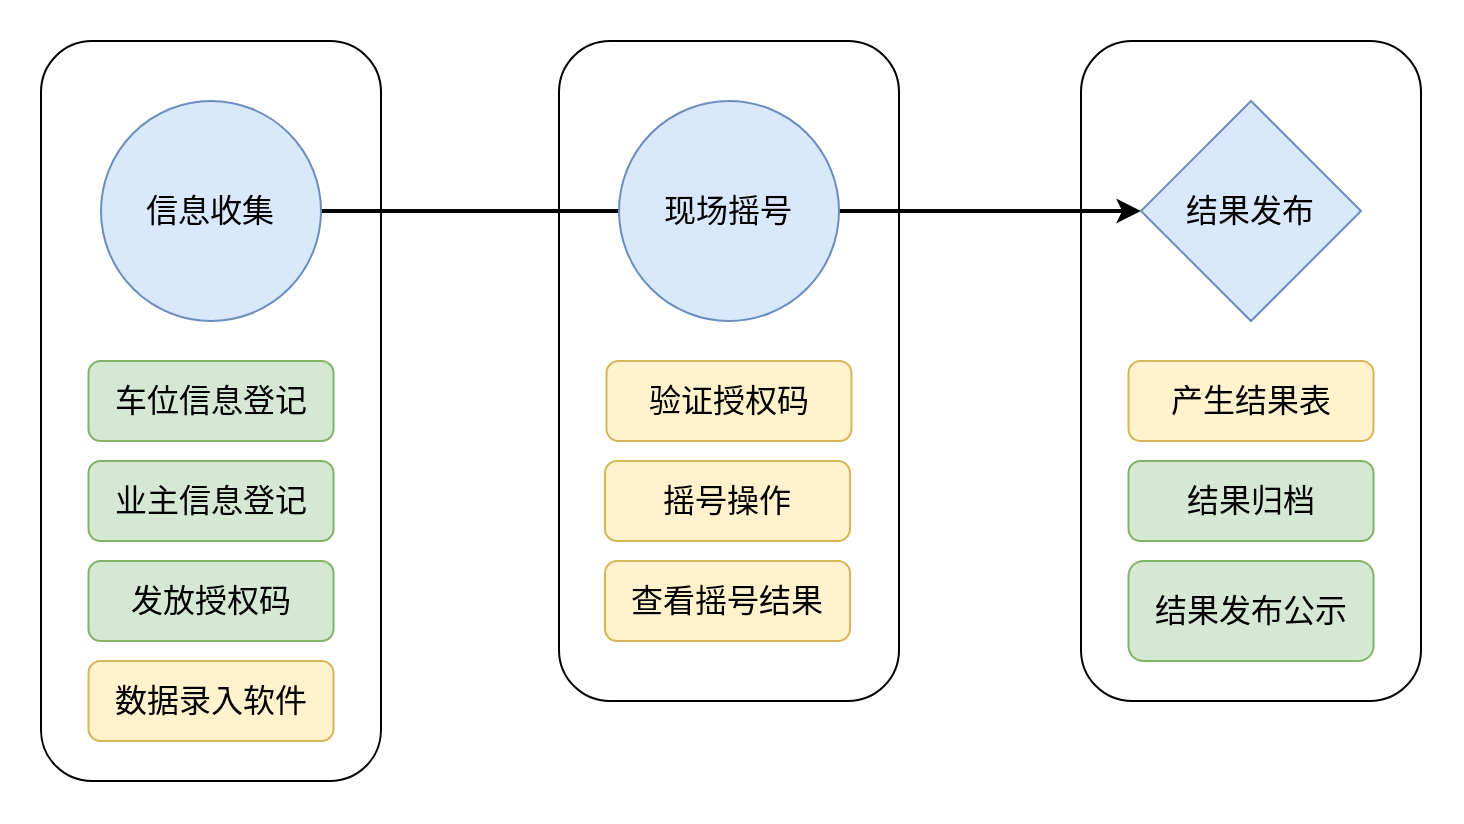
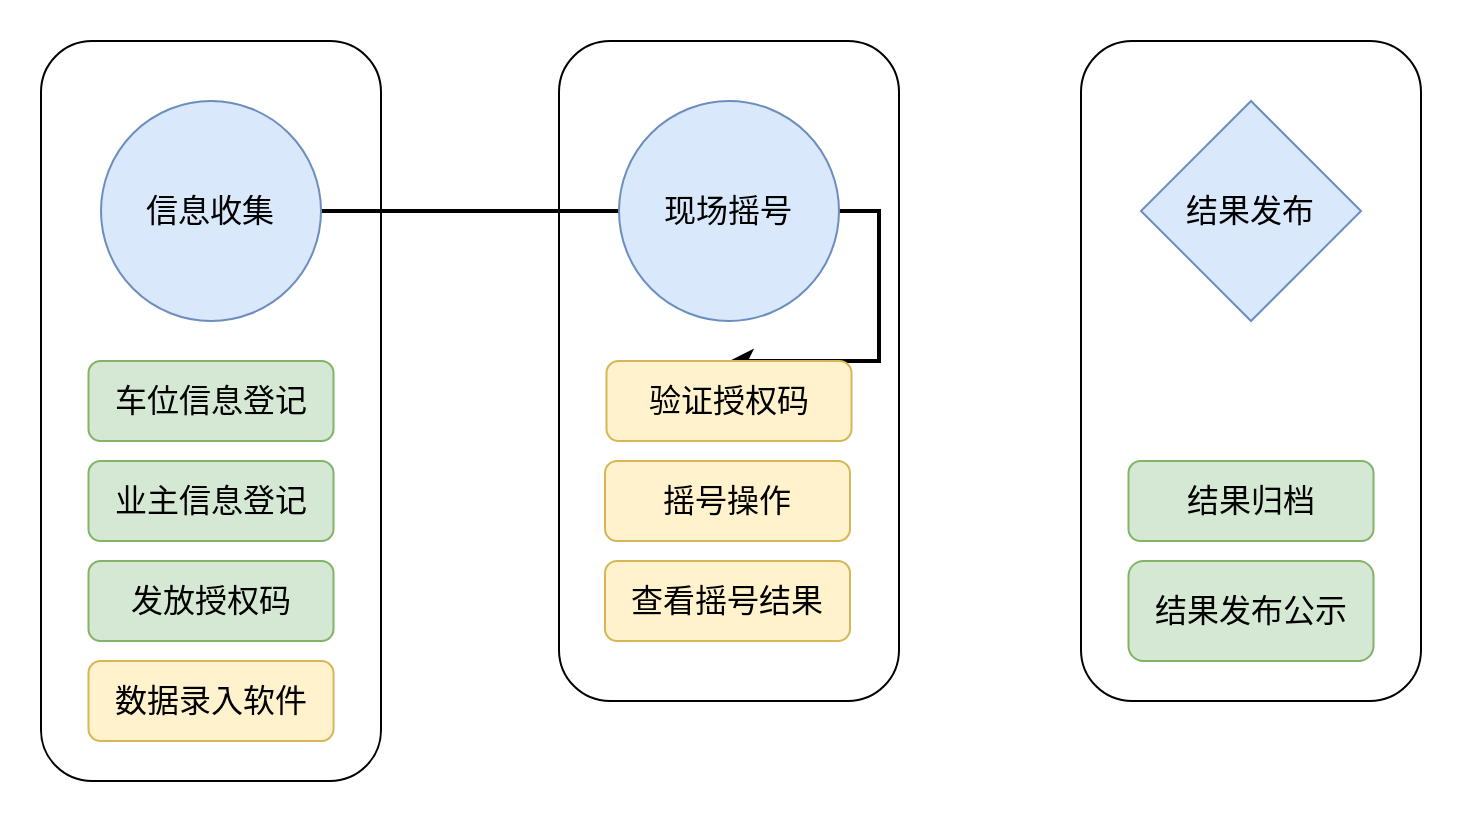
  <mxCell id="0" />
  <mxCell id="1" parent="0" />
  <mxCell id="2" value="" style="rounded=1;whiteSpace=wrap;html=1;fontSize=16;" vertex="1" parent="1"><mxGeometry x="540" y="20" width="170" height="330" as="geometry" /></mxCell>
  <mxCell id="3" value="" style="rounded=1;whiteSpace=wrap;html=1;fontSize=16;" vertex="1" parent="1"><mxGeometry x="279" y="20" width="170" height="330" as="geometry" /></mxCell>
  <mxCell id="4" value="" style="rounded=1;whiteSpace=wrap;html=1;fontSize=16;" vertex="1" parent="1"><mxGeometry x="20" y="20" width="170" height="370" as="geometry" /></mxCell>
  <mxCell id="5" style="edgeStyle=orthogonalEdgeStyle;rounded=0;orthogonalLoop=1;jettySize=auto;html=1;exitX=1;exitY=0.5;exitDx=0;exitDy=0;entryX=0;entryY=0.5;entryDx=0;entryDy=0;fontSize=16;strokeWidth=2;endArrow=none;" edge="1" parent="1" source="6" target="8"><mxGeometry relative="1" as="geometry" /></mxCell>
  <mxCell id="6" value="信息收集" style="ellipse;whiteSpace=wrap;html=1;aspect=fixed;fillColor=#dae8fc;strokeColor=#6c8ebf;fontSize=16;" vertex="1" parent="1"><mxGeometry x="50" y="50" width="110" height="110" as="geometry" /></mxCell>
- <mxCell id="7" style="edgeStyle=orthogonalEdgeStyle;rounded=0;orthogonalLoop=1;jettySize=auto;html=1;exitX=1;exitY=0.5;exitDx=0;exitDy=0;entryX=0;entryY=0.5;entryDx=0;entryDy=0;strokeWidth=2;fontSize=16;" edge="1" parent="1" source="8" target="9"><mxGeometry relative="1" as="geometry" /></mxCell>
+ <mxCell id="7" style="edgeStyle=orthogonalEdgeStyle;rounded=0;orthogonalLoop=1;jettySize=auto;html=1;exitX=1;exitY=0.5;exitDx=0;exitDy=0;strokeWidth=2;fontSize=16;" edge="1" parent="1" source="8" target="13"><mxGeometry relative="1" as="geometry" /></mxCell>
  <mxCell id="8" value="现场摇号" style="ellipse;whiteSpace=wrap;html=1;aspect=fixed;fillColor=#dae8fc;strokeColor=#6c8ebf;fontSize=16;" vertex="1" parent="1"><mxGeometry x="309" y="50" width="110" height="110" as="geometry" /></mxCell>
  <mxCell id="9" value="结果发布" style="rhombus;whiteSpace=wrap;html=1;aspect=fixed;fillColor=#dae8fc;strokeColor=#6c8ebf;fontSize=16;" vertex="1" parent="1"><mxGeometry x="570" y="50" width="110" height="110" as="geometry" /></mxCell>
  <mxCell id="10" value="车位信息登记" style="rounded=1;whiteSpace=wrap;html=1;fontSize=16;fillColor=#d5e8d4;strokeColor=#82b366;" vertex="1" parent="1"><mxGeometry x="43.75" y="180" width="122.5" height="40" as="geometry" /></mxCell>
  <mxCell id="11" value="业主信息登记" style="rounded=1;whiteSpace=wrap;html=1;fontSize=16;fillColor=#d5e8d4;strokeColor=#82b366;" vertex="1" parent="1"><mxGeometry x="43.75" y="230" width="122.5" height="40" as="geometry" /></mxCell>
  <mxCell id="12" value="数据录入软件" style="rounded=1;whiteSpace=wrap;html=1;fontSize=16;fillColor=#fff2cc;strokeColor=#d6b656;" vertex="1" parent="1"><mxGeometry x="43.75" y="330" width="122.5" height="40" as="geometry" /></mxCell>
  <mxCell id="13" value="验证授权码" style="rounded=1;whiteSpace=wrap;html=1;fontSize=16;fillColor=#fff2cc;strokeColor=#d6b656;" vertex="1" parent="1"><mxGeometry x="302.75" y="180" width="122.5" height="40" as="geometry" /></mxCell>
  <mxCell id="14" value="发放授权码" style="rounded=1;whiteSpace=wrap;html=1;fontSize=16;fillColor=#d5e8d4;strokeColor=#82b366;" vertex="1" parent="1"><mxGeometry x="43.75" y="280" width="122.5" height="40" as="geometry" /></mxCell>
  <mxCell id="15" value="摇号操作" style="rounded=1;whiteSpace=wrap;html=1;fontSize=16;fillColor=#fff2cc;strokeColor=#d6b656;" vertex="1" parent="1"><mxGeometry x="302" y="230" width="122.5" height="40" as="geometry" /></mxCell>
  <mxCell id="16" value="查看摇号结果" style="rounded=1;whiteSpace=wrap;html=1;fontSize=16;fillColor=#fff2cc;strokeColor=#d6b656;" vertex="1" parent="1"><mxGeometry x="302" y="280" width="122.5" height="40" as="geometry" /></mxCell>
- <mxCell id="17" value="产生结果表" style="rounded=1;whiteSpace=wrap;html=1;fontSize=16;fillColor=#fff2cc;strokeColor=#d6b656;" vertex="1" parent="1"><mxGeometry x="563.75" y="180" width="122.5" height="40" as="geometry" /></mxCell>
  <mxCell id="18" value="结果归档" style="rounded=1;whiteSpace=wrap;html=1;fontSize=16;fillColor=#d5e8d4;strokeColor=#82b366;" vertex="1" parent="1"><mxGeometry x="563.75" y="230" width="122.5" height="40" as="geometry" /></mxCell>
  <mxCell id="19" value="结果发布公示" style="rounded=1;whiteSpace=wrap;html=1;fontSize=16;fillColor=#d5e8d4;strokeColor=#82b366;" vertex="1" parent="1"><mxGeometry x="563.75" y="280" width="122.5" height="50" as="geometry" /></mxCell>
